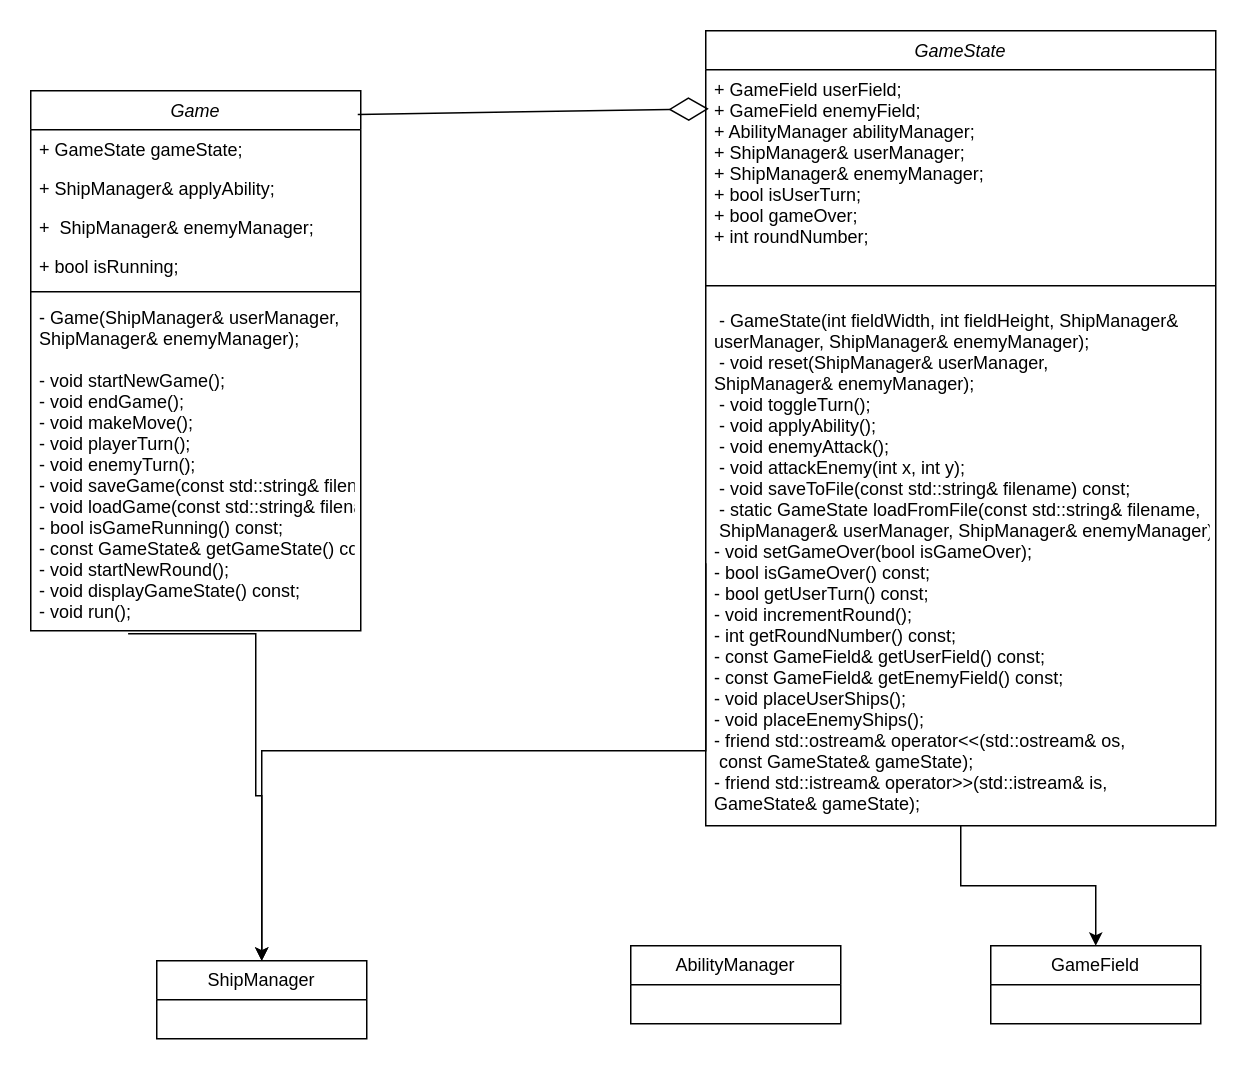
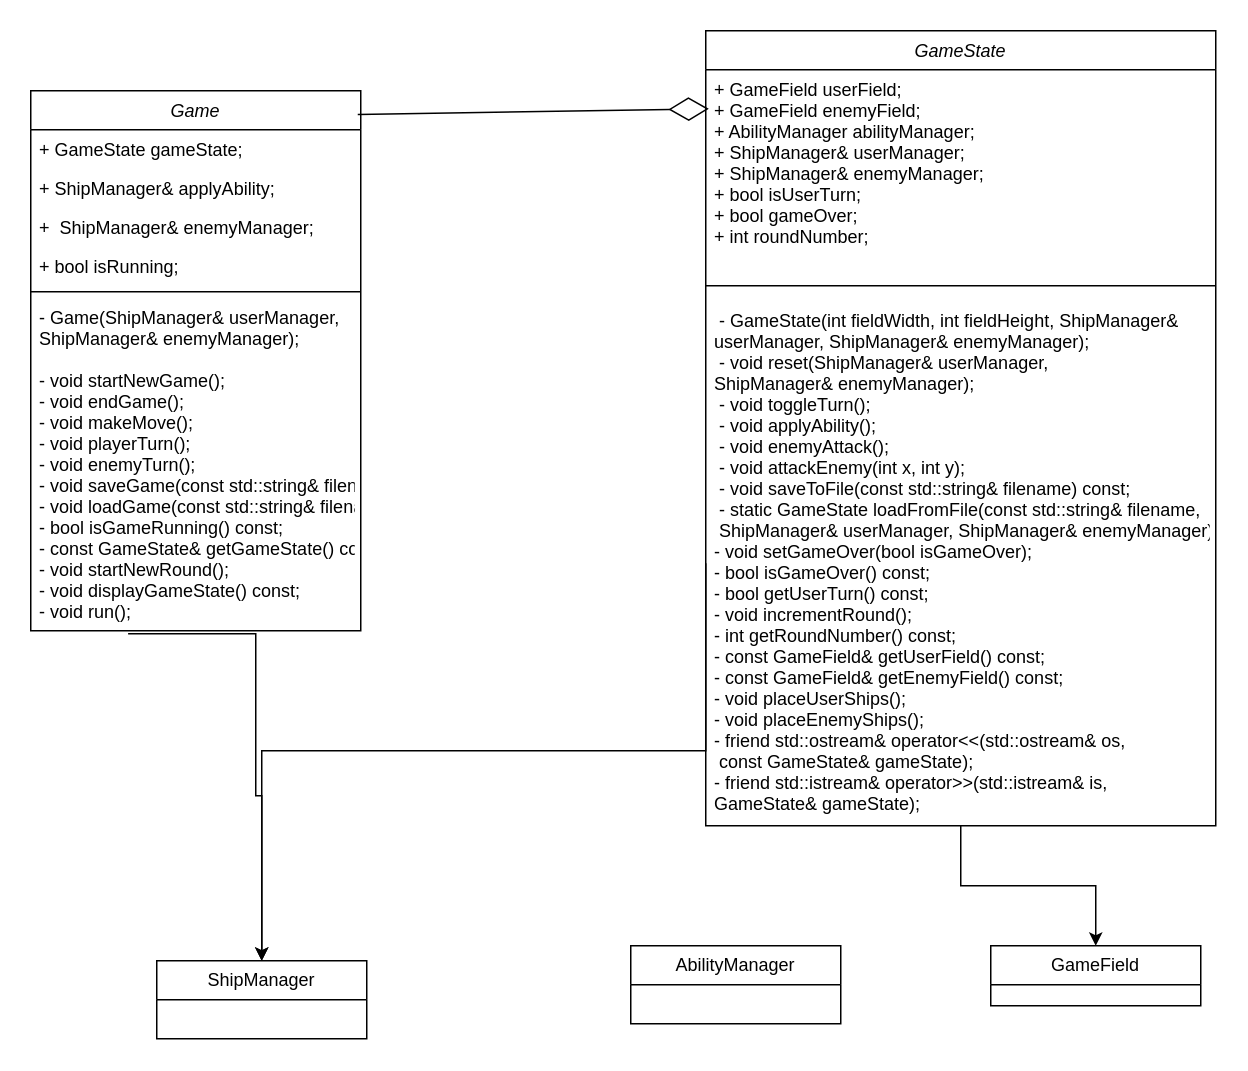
  <mxCell id="0" />
  <mxCell id="1" parent="0" />
  <mxCell id="2" value="Game&#10;" style="swimlane;fontStyle=2;align=center;verticalAlign=top;childLayout=stackLayout;horizontal=1;startSize=26;horizontalStack=0;resizeParent=1;resizeLast=0;collapsible=1;marginBottom=0;rounded=0;shadow=0;strokeWidth=1;" parent="1" vertex="1"><mxGeometry x="20" y="60" width="220" height="360" as="geometry"><mxRectangle x="230" y="140" width="160" height="26" as="alternateBounds" /></mxGeometry></mxCell>
  <mxCell id="3" value="+ GameState gameState;" style="text;align=left;verticalAlign=top;spacingLeft=4;spacingRight=4;overflow=hidden;rotatable=0;points=[[0,0.5],[1,0.5]];portConstraint=eastwest;" parent="2" vertex="1"><mxGeometry y="26" width="220" height="26" as="geometry" /></mxCell>
  <mxCell id="4" value="+ ShipManager&amp; applyAbility;  " style="text;align=left;verticalAlign=top;spacingLeft=4;spacingRight=4;overflow=hidden;rotatable=0;points=[[0,0.5],[1,0.5]];portConstraint=eastwest;rounded=0;shadow=0;html=0;" parent="2" vertex="1"><mxGeometry y="52" width="220" height="26" as="geometry" /></mxCell>
  <mxCell id="5" value="+  ShipManager&amp; enemyManager;" style="text;align=left;verticalAlign=top;spacingLeft=4;spacingRight=4;overflow=hidden;rotatable=0;points=[[0,0.5],[1,0.5]];portConstraint=eastwest;rounded=0;shadow=0;html=0;" parent="2" vertex="1"><mxGeometry y="78" width="220" height="26" as="geometry" /></mxCell>
  <mxCell id="6" value="+ bool isRunning;" style="text;align=left;verticalAlign=top;spacingLeft=4;spacingRight=4;overflow=hidden;rotatable=0;points=[[0,0.5],[1,0.5]];portConstraint=eastwest;rounded=0;shadow=0;html=0;" vertex="1" parent="2"><mxGeometry y="104" width="220" height="26" as="geometry" /></mxCell>
  <mxCell id="7" value="" style="line;html=1;strokeWidth=1;align=left;verticalAlign=middle;spacingTop=-1;spacingLeft=3;spacingRight=3;rotatable=0;labelPosition=right;points=[];portConstraint=eastwest;" parent="2" vertex="1"><mxGeometry y="130" width="220" height="8" as="geometry" /></mxCell>
  <mxCell id="8" value="- Game(ShipManager&amp; userManager, &#10;ShipManager&amp; enemyManager);" style="text;align=left;verticalAlign=top;spacingLeft=4;spacingRight=4;overflow=hidden;rotatable=0;points=[[0,0.5],[1,0.5]];portConstraint=eastwest;" parent="2" vertex="1"><mxGeometry y="138" width="220" height="42" as="geometry" /></mxCell>
  <mxCell id="9" value="- void startNewGame();&#10;- void endGame();&#10;- void makeMove();&#10;- void playerTurn();&#10;- void enemyTurn();&#10;- void saveGame(const std::string&amp; filename);&#10;- void loadGame(const std::string&amp; filename);&#10;- bool isGameRunning() const;&#10;- const GameState&amp; getGameState() const;&#10;- void startNewRound();&#10;- void displayGameState() const;&#10;- void run();" style="text;align=left;verticalAlign=top;spacingLeft=4;spacingRight=4;overflow=hidden;rotatable=0;points=[[0,0.5],[1,0.5]];portConstraint=eastwest;" vertex="1" parent="2"><mxGeometry y="180" width="220" height="180" as="geometry" /></mxCell>
  <mxCell id="10" style="edgeStyle=orthogonalEdgeStyle;rounded=0;orthogonalLoop=1;jettySize=auto;html=1;entryX=0.5;entryY=0;entryDx=0;entryDy=0;" edge="1" parent="1" source="11" target="20"><mxGeometry relative="1" as="geometry" /></mxCell>
  <mxCell id="11" value="GameState" style="swimlane;fontStyle=2;align=center;verticalAlign=top;childLayout=stackLayout;horizontal=1;startSize=26;horizontalStack=0;resizeParent=1;resizeLast=0;collapsible=1;marginBottom=0;rounded=0;shadow=0;strokeWidth=1;" vertex="1" parent="1"><mxGeometry x="470" y="20" width="340" height="530" as="geometry"><mxRectangle x="230" y="140" width="160" height="26" as="alternateBounds" /></mxGeometry></mxCell>
  <mxCell id="12" value="+ GameField userField; &#10;+ GameField enemyField;&#10;+ AbilityManager abilityManager; &#10;+ ShipManager&amp; userManager;&#10;+ ShipManager&amp; enemyManager;&#10;+ bool isUserTurn;&#10;+ bool gameOver; &#10;+ int roundNumber;" style="text;align=left;verticalAlign=top;spacingLeft=4;spacingRight=4;overflow=hidden;rotatable=0;points=[[0,0.5],[1,0.5]];portConstraint=eastwest;rounded=0;shadow=0;html=0;" vertex="1" parent="11"><mxGeometry y="26" width="340" height="134" as="geometry" /></mxCell>
  <mxCell id="13" value="" style="line;html=1;strokeWidth=1;align=left;verticalAlign=middle;spacingTop=-1;spacingLeft=3;spacingRight=3;rotatable=0;labelPosition=right;points=[];portConstraint=eastwest;" vertex="1" parent="11"><mxGeometry y="160" width="340" height="20" as="geometry" /></mxCell>
  <mxCell id="14" value=" - GameState(int fieldWidth, int fieldHeight, ShipManager&amp; &#10;userManager, ShipManager&amp; enemyManager);&#10; - void reset(ShipManager&amp; userManager, &#10;ShipManager&amp; enemyManager); &#10; - void toggleTurn();&#10; - void applyAbility(); &#10; - void enemyAttack(); &#10; - void attackEnemy(int x, int y); &#10; - void saveToFile(const std::string&amp; filename) const;&#10; - static GameState loadFromFile(const std::string&amp; filename,&#10; ShipManager&amp; userManager, ShipManager&amp; enemyManager);&#10;- void setGameOver(bool isGameOver);&#10;- bool isGameOver() const;&#10;- bool getUserTurn() const;&#10;- void incrementRound();&#10;- int getRoundNumber() const;&#10;- const GameField&amp; getUserField() const;&#10;- const GameField&amp; getEnemyField() const;&#10;- void placeUserShips();&#10;- void placeEnemyShips(); &#10;- friend std::ostream&amp; operator&lt;&lt;(std::ostream&amp; os,&#10; const GameState&amp; gameState);&#10;- friend std::istream&amp; operator&gt;&gt;(std::istream&amp; is, &#10;GameState&amp; gameState);" style="text;align=left;verticalAlign=top;spacingLeft=4;spacingRight=4;overflow=hidden;rotatable=0;points=[[0,0.5],[1,0.5]];portConstraint=eastwest;" vertex="1" parent="11"><mxGeometry y="180" width="340" height="350" as="geometry" /></mxCell>
  <mxCell id="15" value="" style="endArrow=diamondThin;endFill=0;endSize=24;html=1;rounded=0;exitX=0.991;exitY=0.044;exitDx=0;exitDy=0;exitPerimeter=0;entryX=0.006;entryY=0.194;entryDx=0;entryDy=0;entryPerimeter=0;" edge="1" parent="1" source="2" target="12"><mxGeometry width="160" relative="1" as="geometry"><mxPoint x="400" y="430" as="sourcePoint" /><mxPoint x="560" y="430" as="targetPoint" /></mxGeometry></mxCell>
  <mxCell id="16" value="ShipManager" style="swimlane;fontStyle=0;childLayout=stackLayout;horizontal=1;startSize=26;fillColor=none;horizontalStack=0;resizeParent=1;resizeParentMax=0;resizeLast=0;collapsible=1;marginBottom=0;whiteSpace=wrap;html=1;" vertex="1" parent="1"><mxGeometry x="104" y="640" width="140" height="52" as="geometry" /></mxCell>
  <mxCell id="17" style="edgeStyle=orthogonalEdgeStyle;rounded=0;orthogonalLoop=1;jettySize=auto;html=1;exitX=0;exitY=0.5;exitDx=0;exitDy=0;entryX=0.5;entryY=0;entryDx=0;entryDy=0;" edge="1" parent="1" source="14" target="16"><mxGeometry relative="1" as="geometry"><Array as="points"><mxPoint x="470" y="500" /><mxPoint x="174" y="500" /></Array></mxGeometry></mxCell>
  <mxCell id="18" style="edgeStyle=orthogonalEdgeStyle;rounded=0;orthogonalLoop=1;jettySize=auto;html=1;entryX=0.5;entryY=0;entryDx=0;entryDy=0;exitX=0.295;exitY=1.011;exitDx=0;exitDy=0;exitPerimeter=0;" edge="1" parent="1" source="9" target="16"><mxGeometry relative="1" as="geometry"><Array as="points"><mxPoint x="170" y="422" /><mxPoint x="170" y="530" /><mxPoint x="174" y="530" /></Array></mxGeometry></mxCell>
  <mxCell id="19" value="AbilityManager" style="swimlane;fontStyle=0;childLayout=stackLayout;horizontal=1;startSize=26;fillColor=none;horizontalStack=0;resizeParent=1;resizeParentMax=0;resizeLast=0;collapsible=1;marginBottom=0;whiteSpace=wrap;html=1;" vertex="1" parent="1"><mxGeometry x="420" y="630" width="140" height="52" as="geometry" /></mxCell>
- <mxCell id="20" value="GameField" style="swimlane;fontStyle=0;childLayout=stackLayout;horizontal=1;startSize=26;fillColor=none;horizontalStack=0;resizeParent=1;resizeParentMax=0;resizeLast=0;collapsible=1;marginBottom=0;whiteSpace=wrap;html=1;" vertex="1" parent="1"><mxGeometry x="660" y="630" width="140" height="52" as="geometry" /></mxCell>
+ <mxCell id="20" value="GameField" style="swimlane;fontStyle=0;childLayout=stackLayout;horizontal=1;startSize=26;fillColor=none;horizontalStack=0;resizeParent=1;resizeParentMax=0;resizeLast=0;collapsible=1;marginBottom=0;whiteSpace=wrap;html=1;" vertex="1" parent="1"><mxGeometry x="660" y="630" width="140" height="40" as="geometry" /></mxCell>
